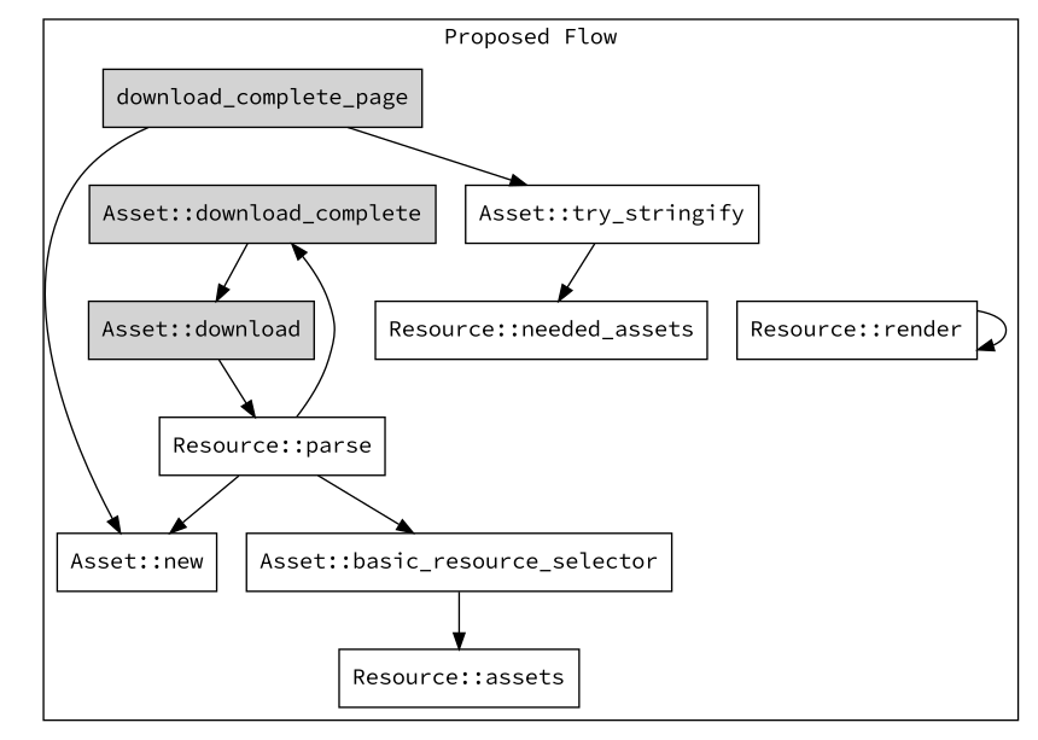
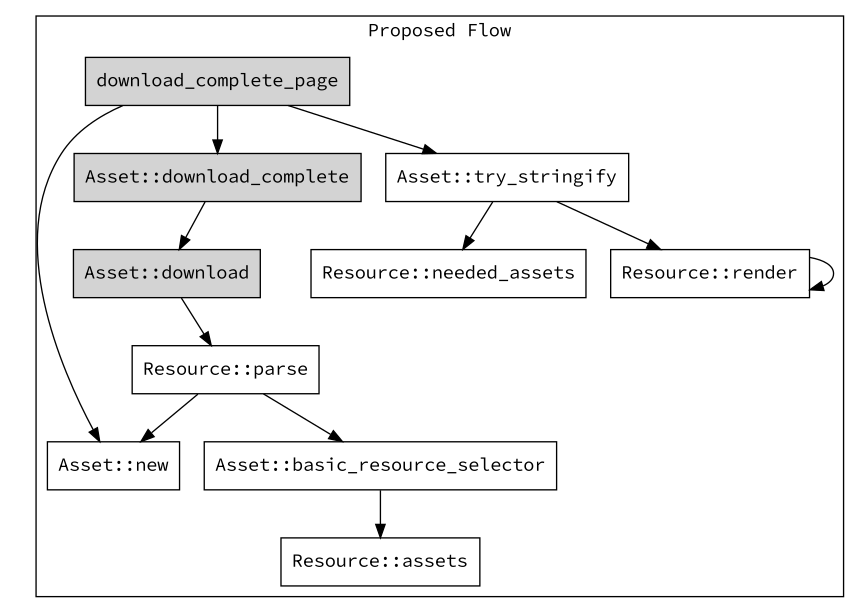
  digraph {
    fontname="Source Code Pro"
    node [fontname="Source Code Pro" shape=box]
    edge [fontname="Source Code Pro"]
    download_complete_page [style=filled]
    "Asset::new"
    "Asset::download_complete" [style=filled]
    "Asset::try_stringify"
    "Asset::basic_resource_selector"
    "Asset::download" [style=filled]
    n7 [label="Resource::assets"]
    "Resource::parse"
    "Resource::needed_assets"
    "Resource::render"
    subgraph cluster_1 {
      label="Proposed Flow"
      download_complete_page
      "Asset::new"
      "Asset::download_complete"
      "Asset::try_stringify"
      "Asset::basic_resource_selector"
      "Asset::download"
      n7
      "Resource::parse"
      "Resource::needed_assets"
      "Resource::render"
    }
    download_complete_page -> "Asset::new"
-   "Resource::parse" -> "Asset::download_complete"
+   download_complete_page -> "Asset::download_complete"
    download_complete_page -> "Asset::try_stringify"
    "Asset::download_complete" -> "Asset::download"
    "Asset::try_stringify" -> "Resource::needed_assets"
+   "Asset::try_stringify" -> "Resource::render"
    "Asset::basic_resource_selector" -> n7
    "Asset::download" -> "Resource::parse"
    "Resource::parse" -> "Asset::new"
    "Resource::parse" -> "Asset::basic_resource_selector"
    "Resource::render" -> "Resource::render"
  }
